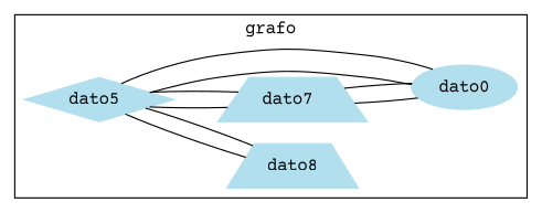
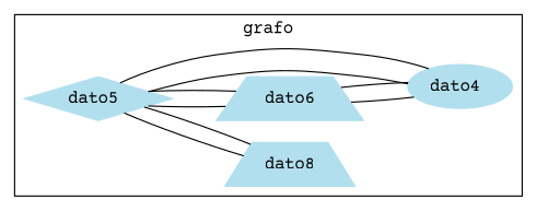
  graph {
    fontname="Courier Prime"
    rankdir=LR
    node [color=lightblue2 fontname="Courier Prime" shape=trapezium style=filled]
    edge [fontname="Courier Prime"]
    n1 [label="dato5 " shape=diamond]
    n2 [label=dato8]
-   n3 [label="dato7 "]
-   n4 [label=dato0 shape=ellipse]
+   n3 [label=dato6]
+   n4 [label="dato4 " shape=ellipse]
    subgraph cluster_1 {
      label=grafo
      n1
      n2
      n3
      n4
    }
    n1 -- n2
    n1 -- n3
    n1 -- n4
    n2 -- n1
    n3 -- n1
    n3 -- n4
    n4 -- n1
    n4 -- n3
  }
